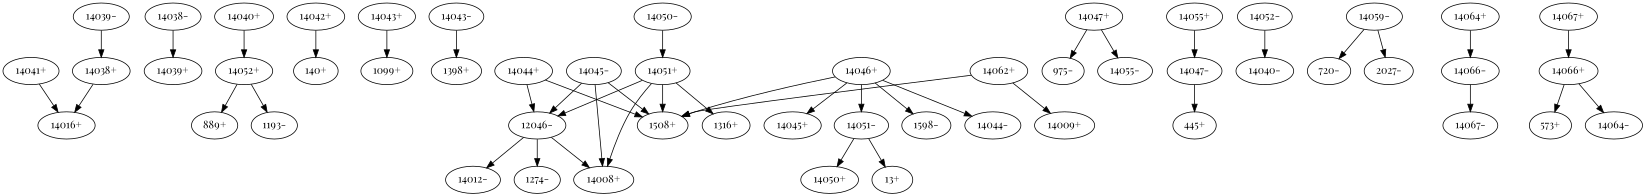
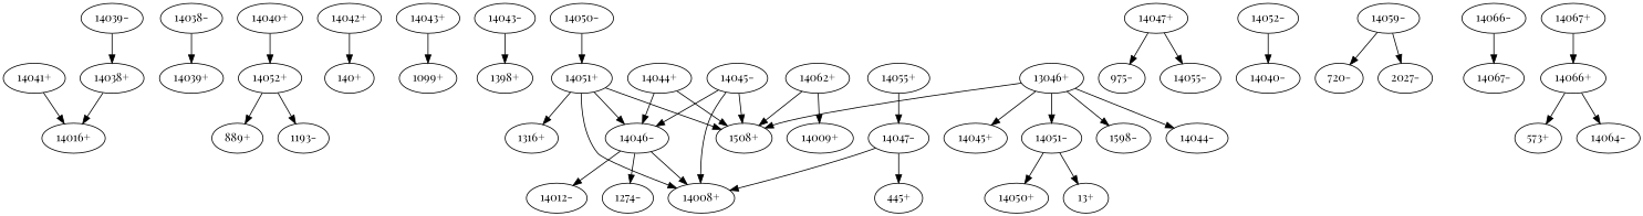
  digraph {
    fontname="Playfair Display"
    k=96
    n=10
    s=1000
    node [fontname="Playfair Display"]
    edge [d=-227 e=23.3 fontname="Playfair Display" n=17]
    "14038+"
    "14016+"
    "14038-"
    "14039+"
    "14039-"
    "14040+"
    "14052+"
    "889+"
    "1193-"
    "14041+"
    "14042+"
    "140+"
    "14043+"
    "1099+"
    "14043-"
    "1398+"
    "14044+"
    "1508+"
-   "14046-" [label="12046-"]
+   "14046-"
    "14008+"
    "1274-"
    "14012-"
    "14045-"
-   "14046+"
+   "14046+" [label="13046+"]
    n25 [label="1598-"]
    "14044-"
    "14045+"
    "14051-"
    "13+"
    "14050+"
    "14047+"
    "975-"
    "14055-"
    "14047-"
    "445+"
    "14050-"
    "14051+"
    "1316+"
    "14052-"
    "14040-"
    "14055+"
    "14059-"
    "720-"
    "2027-"
    "14062+"
    "14009+"
-   "14064+"
    "14066-"
    "14067-"
    "14066+"
    "573+"
    "14064-"
    "14067+"
    "14038+" -> "14016+" [d=-199 e=15.6 n=38]
    "14038-" -> "14039+" [d=-128 e=12.7 n=57]
    "14039-" -> "14038+" [d=-128 e=12.7 n=57]
    "14040+" -> "14052+" [d=-246 e=15.8 n=37]
    "14052+" -> "889+" [d=-224 e=15.2 n=40]
    "14052+" -> "1193-" [d=-220]
    "14041+" -> "14016+" [d=-313]
    "14042+" -> "140+" [d=-149251 e=18.8 n=26]
    "14043+" -> "1099+" [d=-157820 e=17.0 n=32]
    "14043-" -> "1398+" [d=-21732 e=21.5 n=20]
    "14044+" -> "1508+" [d=-204 e=27.7 n=12]
    "14044+" -> "14046-" [d=-1011999 e=18.8 n=26]
    "14046-" -> "14008+" [d=-179 e=12.2 n=62]
    "14046-" -> "1274-" [d=-155 e=29.0 n=11]
    "14046-" -> "14012-" [d=-197 e=26.6 n=13]
    "14045-" -> "1508+" [d=-208]
    "14045-" -> "14046-" [d=-1012024 e=20.0 n=23]
    "14045-" -> "14008+" [d=-185 e=27.7 n=12]
    "14046+" -> "1508+" [d=-155]
    "14046+" -> n25 [d=-1012002 e=14.6 n=43]
    "14046+" -> "14044-" [d=-1011999 e=18.8 n=26]
    "14046+" -> "14045+" [d=-1012024 e=20.0 n=23]
    "14046+" -> "14051-" [d=-1012098 e=15.4 n=39]
    "14051-" -> "13+" [d=-13236 e=17.2 n=31]
    "14051-" -> "14050+" [d=-498 e=26.6 n=13]
    "14047+" -> "975-" [d=-111293 e=17.5 n=30]
    "14047+" -> "14055-" [e=19.2 n=25]
+   "14047-" -> "14008+" [d=-203 e=18.5 n=27]
    "14047-" -> "445+" [d=-141 e=30.4 n=10]
    "14050-" -> "14051+" [d=-498 e=26.6 n=13]
    "14051+" -> "1508+" [e=18.1 n=28]
    "14051+" -> "14046-" [d=-1012098 e=15.4 n=39]
    "14051+" -> "14008+" [d=-218]
    "14051+" -> "1316+" [d=-12229 e=29.0 n=11]
    "14052-" -> "14040-" [d=-246 e=15.8 n=37]
    "14055+" -> "14047-" [e=19.2 n=25]
    "14059-" -> "720-" [d=-254 e=17.2 n=31]
    "14059-" -> "2027-" [d=-233 e=18.5 n=27]
    "14062+" -> "1508+" [d=-165 e=29.0 n=11]
    "14062+" -> "14009+" [d=-240]
-   "14064+" -> "14066-" [d=-303 e=27.7 n=12]
    "14066-" -> "14067-" [d=-2317 e=22.0 n=19]
    "14066+" -> "573+" [d=-395 e=29.0 n=11]
    "14066+" -> "14064-" [d=-303 e=27.7 n=12]
    "14067+" -> "14066+" [d=-2317 e=22.0 n=19]
  }
